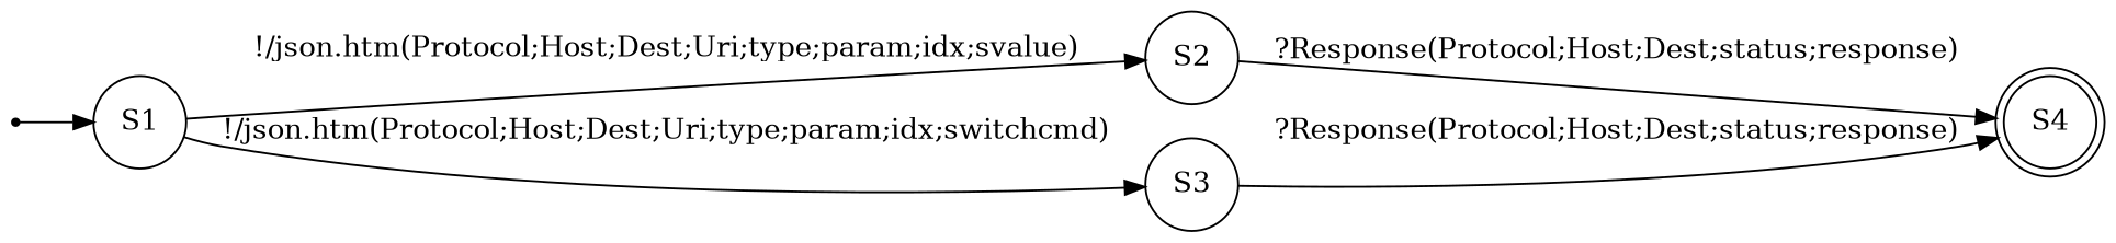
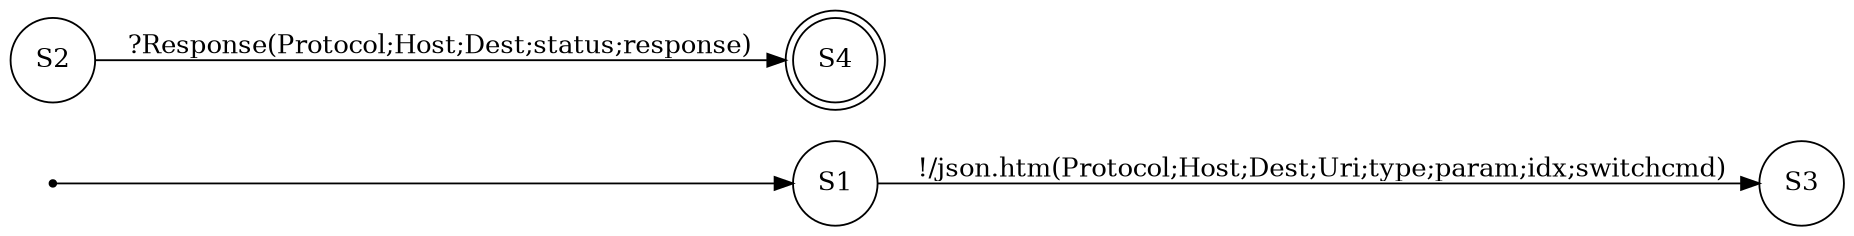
  digraph {
    rankdir=LR
    node [shape=circle]
    S00 [shape=point]
    n2 [label=S1]
    n3 [label=S2]
    n4 [label=S3]
    n5 [label=S4 shape=doublecircle]
    S00 -> n2
-   n2 -> n3 [label="!/json.htm(Protocol;Host;Dest;Uri;type;param;idx;svalue)"]
    n2 -> n4 [label="!/json.htm(Protocol;Host;Dest;Uri;type;param;idx;switchcmd)"]
    n3 -> n5 [label="?Response(Protocol;Host;Dest;status;response)"]
-   n4 -> n5 [label="?Response(Protocol;Host;Dest;status;response)"]
  }
